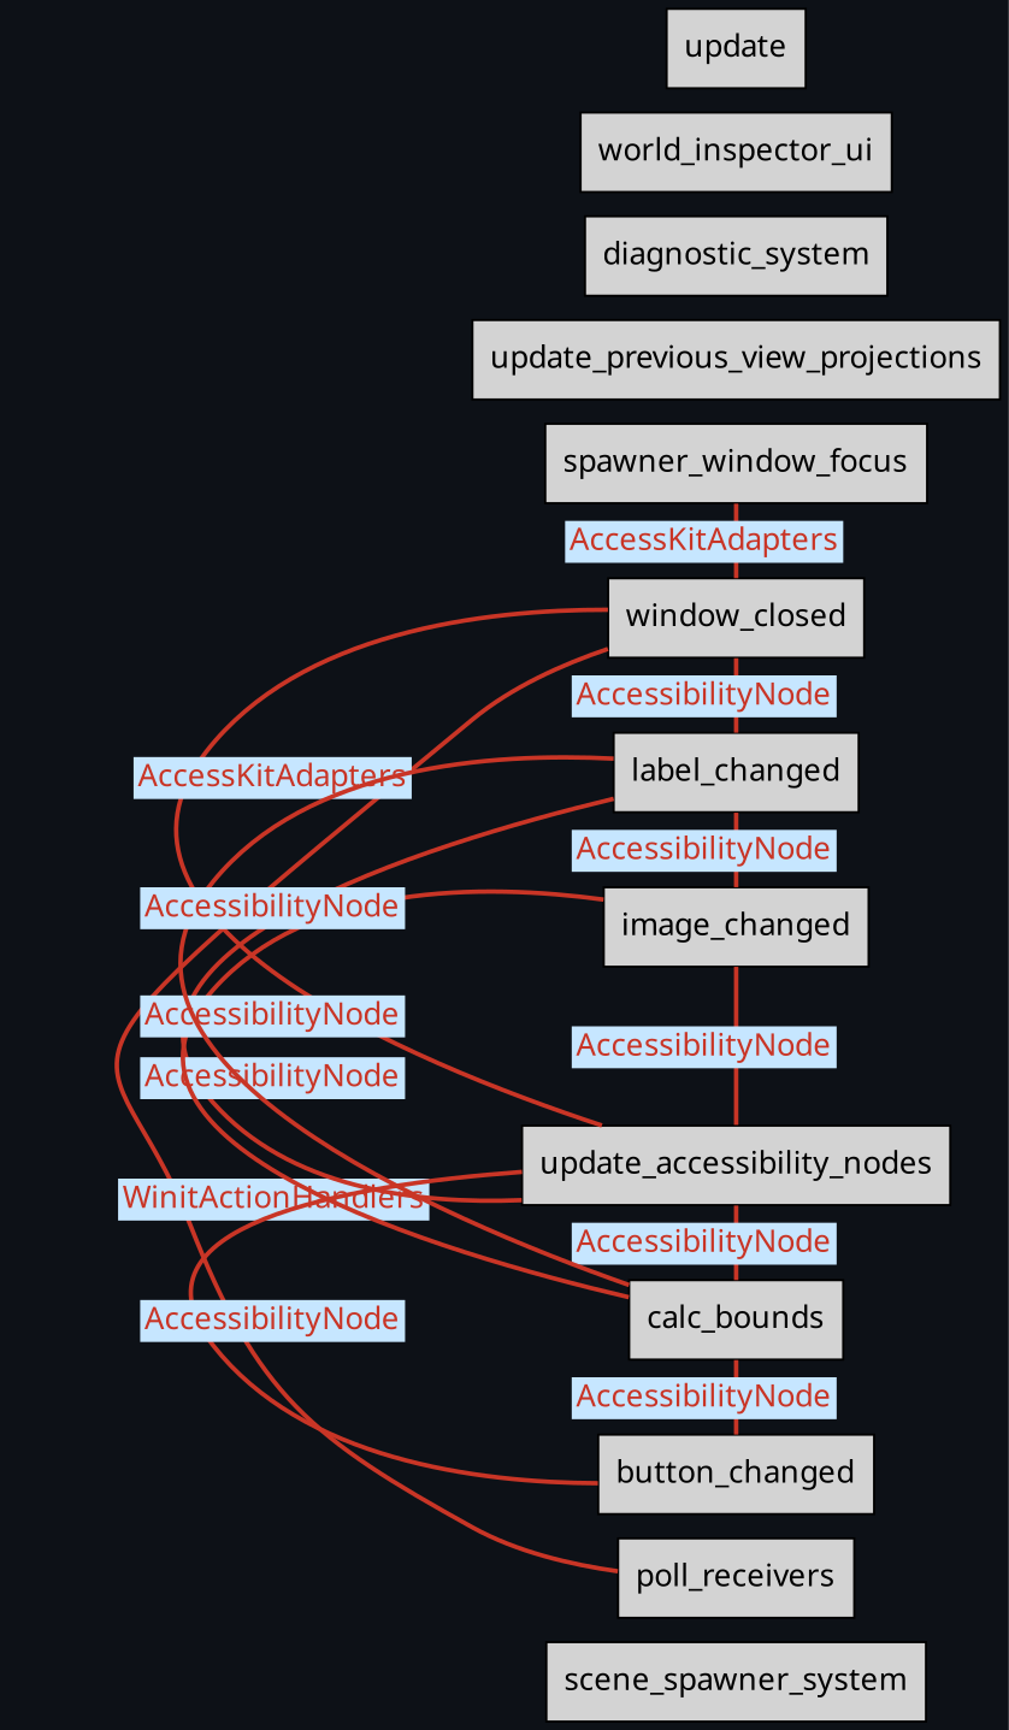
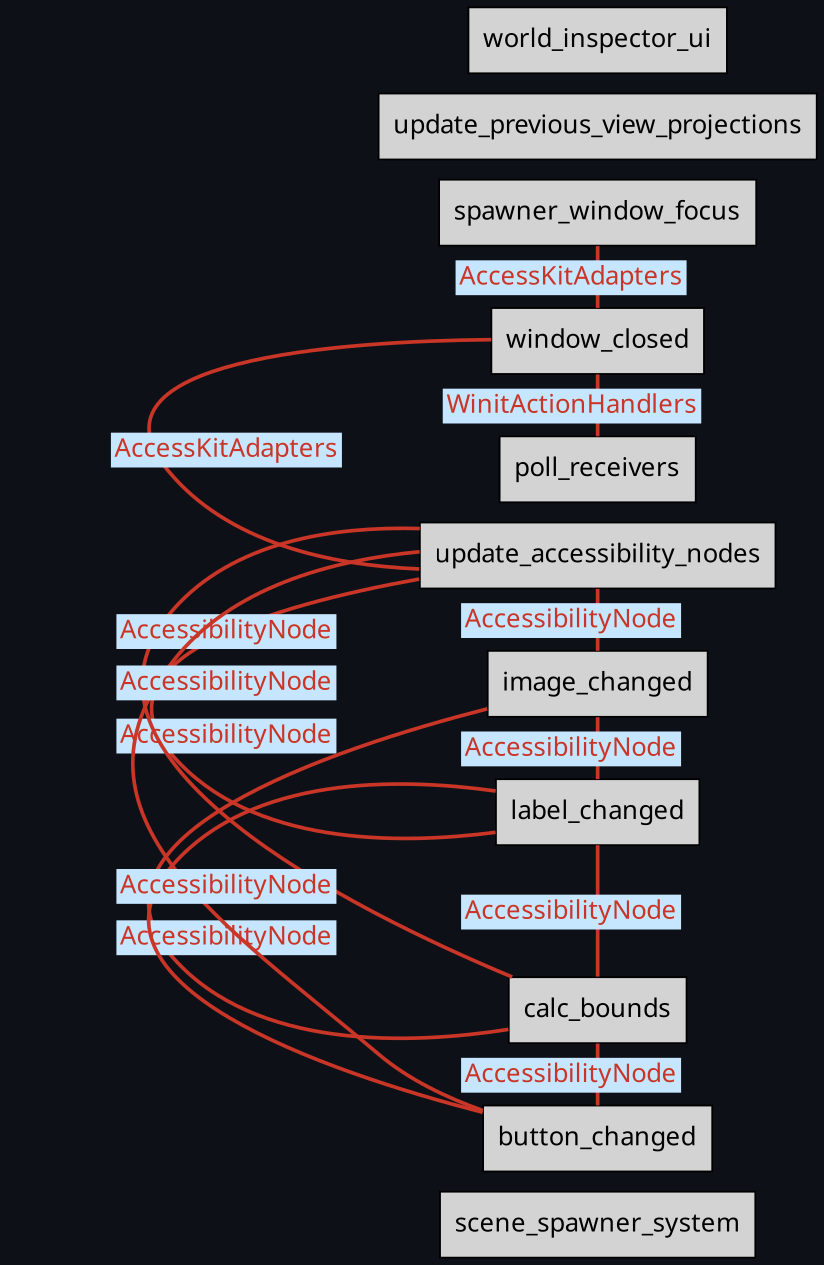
  digraph {
    bgcolor="#0d1117"
    compound=true
    fontname="Noto Sans"
    nodesep=0.15
    rankdir=LR
    splines=spline
    node [fontname="Noto Sans" shape=box style=filled]
    edge [color="#c93526" constraint=false dir=none fontcolor="#c93526" fontname="Noto Sans" penwidth=2]
    n1 [label=scene_spawner_system]
    n2 [label=spawner_window_focus]
    n3 [label=window_closed]
    n4 [label=poll_receivers]
    n5 [label=update_accessibility_nodes]
    n6 [label=image_changed]
    n7 [label=label_changed]
    n8 [label=calc_bounds]
    n9 [label=button_changed]
    n10 [label=update_previous_view_projections]
-   n11 [label=diagnostic_system]
    n12 [label=world_inspector_ui]
-   n13 [label=update]
    n3 -> n2 [label=<<table border="0" cellborder="0"><tr><td bgcolor="#c6e6ff">AccessKitAdapters</td></tr></table>>]
    n4 -> n3 [label=<<table border="0" cellborder="0"><tr><td bgcolor="#c6e6ff">WinitActionHandlers</td></tr></table>>]
    n5 -> n3 [label=<<table border="0" cellborder="0"><tr><td bgcolor="#c6e6ff">AccessKitAdapters</td></tr></table>>]
    n5 -> n6 [label=<<table border="0" cellborder="0"><tr><td bgcolor="#c6e6ff">AccessibilityNode</td></tr></table>>]
    n5 -> n7 [label=<<table border="0" cellborder="0"><tr><td bgcolor="#c6e6ff">AccessibilityNode</td></tr></table>>]
    n7 -> n6 [label=<<table border="0" cellborder="0"><tr><td bgcolor="#c6e6ff">AccessibilityNode</td></tr></table>>]
    n8 -> n5 [label=<<table border="0" cellborder="0"><tr><td bgcolor="#c6e6ff">AccessibilityNode</td></tr></table>>]
    n8 -> n6 [label=<<table border="0" cellborder="0"><tr><td bgcolor="#c6e6ff">AccessibilityNode</td></tr></table>>]
    n8 -> n7 [label=<<table border="0" cellborder="0"><tr><td bgcolor="#c6e6ff">AccessibilityNode</td></tr></table>>]
    n8 -> n9 [label=<<table border="0" cellborder="0"><tr><td bgcolor="#c6e6ff">AccessibilityNode</td></tr></table>>]
    n9 -> n5 [label=<<table border="0" cellborder="0"><tr><td bgcolor="#c6e6ff">AccessibilityNode</td></tr></table>>]
-   n3 -> n7 [label=<<table border="0" cellborder="0"><tr><td bgcolor="#c6e6ff">AccessibilityNode</td></tr></table>>]
+   n9 -> n7 [label=<<table border="0" cellborder="0"><tr><td bgcolor="#c6e6ff">AccessibilityNode</td></tr></table>>]
  }
